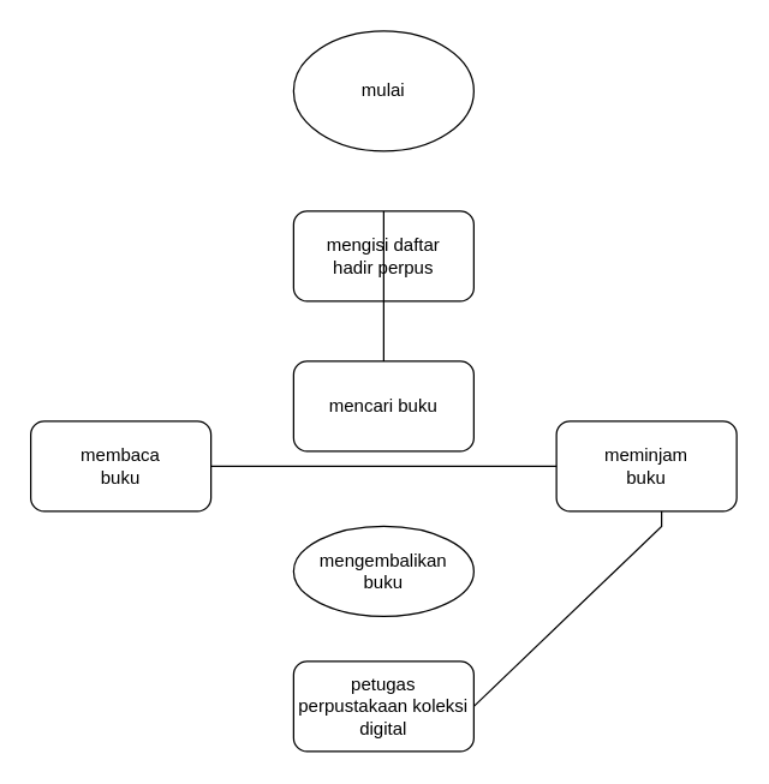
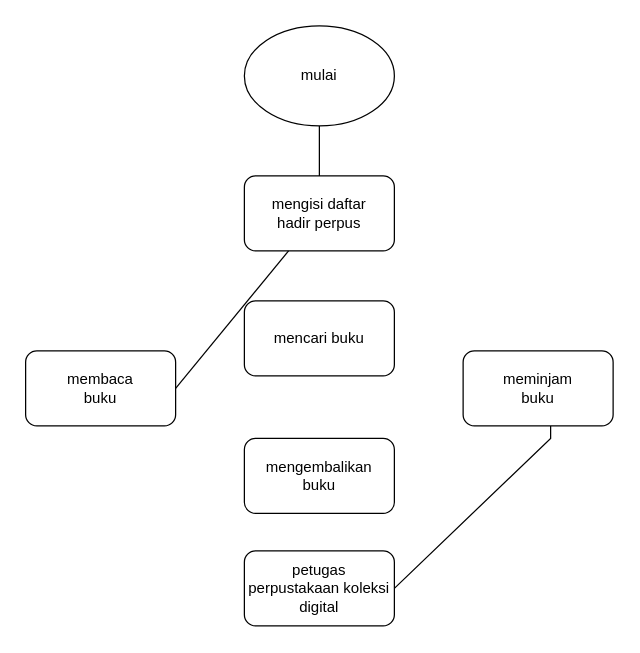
  <mxCell id="0" />
  <mxCell id="1" parent="0" />
  <mxCell id="2" value="mulai" style="ellipse;whiteSpace=wrap;html=1;" vertex="1" parent="1"><mxGeometry x="195" width="120" height="80" as="geometry" y="20" /></mxCell>
  <mxCell id="3" value="mencari buku" style="rounded=1;whiteSpace=wrap;html=1;" vertex="1" parent="1"><mxGeometry x="195" y="240" width="120" height="60" as="geometry" /></mxCell>
  <mxCell id="4" value="membaca&lt;br&gt;buku" style="rounded=1;whiteSpace=wrap;html=1;" vertex="1" parent="1"><mxGeometry x="20" y="280" width="120" height="60" as="geometry" /></mxCell>
  <mxCell id="5" value="meminjam&lt;br&gt;buku" style="rounded=1;whiteSpace=wrap;html=1;" vertex="1" parent="1"><mxGeometry x="370" y="280" width="120" height="60" as="geometry" /></mxCell>
  <mxCell id="6" value="mengisi daftar&lt;br&gt;hadir perpus" style="rounded=1;whiteSpace=wrap;html=1;" vertex="1" parent="1"><mxGeometry x="195" y="140" width="120" height="60" as="geometry" /></mxCell>
  <mxCell id="7" value="petugas perpustakaan koleksi&lt;br&gt;digital" style="rounded=1;whiteSpace=wrap;html=1;" vertex="1" parent="1"><mxGeometry x="195" y="440" width="120" height="60" as="geometry" /></mxCell>
- <mxCell id="8" value="mengembalikan&lt;br&gt;buku" style="ellipse;whiteSpace=wrap;html=1;" vertex="1" parent="1"><mxGeometry x="195" y="350" width="120" height="60" as="geometry" /></mxCell>
- <mxCell id="9" value="" style="endArrow=none;html=1;rounded=0;exitX=0.5;exitY=0;exitDx=0;exitDy=0;" edge="1" parent="1" source="6" target="3"><mxGeometry width="50" height="50" relative="1" as="geometry"><mxPoint x="220" y="340" as="sourcePoint" /><mxPoint x="270" y="290" as="targetPoint" /></mxGeometry></mxCell>
- <mxCell id="10" value="" style="endArrow=none;html=1;rounded=0;exitX=1;exitY=0.5;exitDx=0;exitDy=0;entryX=0;entryY=0.5;entryDx=0;entryDy=0;" edge="1" parent="1" source="4" target="5"><mxGeometry width="50" height="50" relative="1" as="geometry"><mxPoint x="150" y="380" as="sourcePoint" /><mxPoint x="200" y="330" as="targetPoint" /></mxGeometry></mxCell>
+ <mxCell id="8" value="mengembalikan&lt;br&gt;buku" style="rounded=1;whiteSpace=wrap;html=1;" vertex="1" parent="1"><mxGeometry x="195" y="350" width="120" height="60" as="geometry" /></mxCell>
+ <mxCell id="9" value="" style="endArrow=none;html=1;rounded=0;entryX=0.5;entryY=1;entryDx=0;entryDy=0;exitX=0.5;exitY=0;exitDx=0;exitDy=0;" edge="1" parent="1" source="6" target="2"><mxGeometry width="50" height="50" relative="1" as="geometry"><mxPoint x="220" y="340" as="sourcePoint" /><mxPoint x="270" y="290" as="targetPoint" /></mxGeometry></mxCell>
+ <mxCell id="10" value="" style="endArrow=none;html=1;rounded=0;exitX=1;exitY=0.5;exitDx=0;exitDy=0;" edge="1" parent="1" source="4" target="6"><mxGeometry width="50" height="50" relative="1" as="geometry"><mxPoint x="150" y="380" as="sourcePoint" /><mxPoint x="200" y="330" as="targetPoint" /></mxGeometry></mxCell>
  <mxCell id="11" value="" style="endArrow=none;html=1;rounded=0;exitX=1;exitY=0.5;exitDx=0;exitDy=0;" edge="1" parent="1" source="7"><mxGeometry width="50" height="50" relative="1" as="geometry"><mxPoint x="390" y="400" as="sourcePoint" /><mxPoint x="440" y="340" as="targetPoint" /><Array as="points"><mxPoint x="440" y="350" /></Array></mxGeometry></mxCell>
